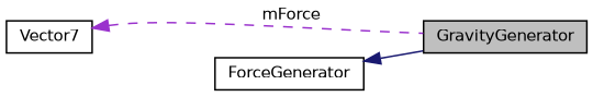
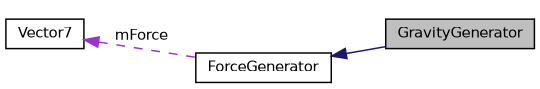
  digraph {
    rankdir=LR
    node [color=black fillcolor=white fontname=Helvetica fontsize=10 shape=record style=filled]
    edge [dir=back fontname=Helvetica fontsize=10 labelfontname=Helvetica labelfontsize=10]
    n1 [fillcolor=grey75 fontcolor=black height=0.2 label=GravityGenerator width=0.4]
    n2 [height=0.2 label=ForceGenerator width=0.4]
    n3 [height=0.2 label=Vector7 width=0.4]
    n2 -> n1 [color=midnightblue style=solid]
-   n3 -> n1 [color=darkorchid3 label=" mForce" style=dashed]
+   n3 -> n2 [color=darkorchid3 label=" mForce" style=dashed]
  }
